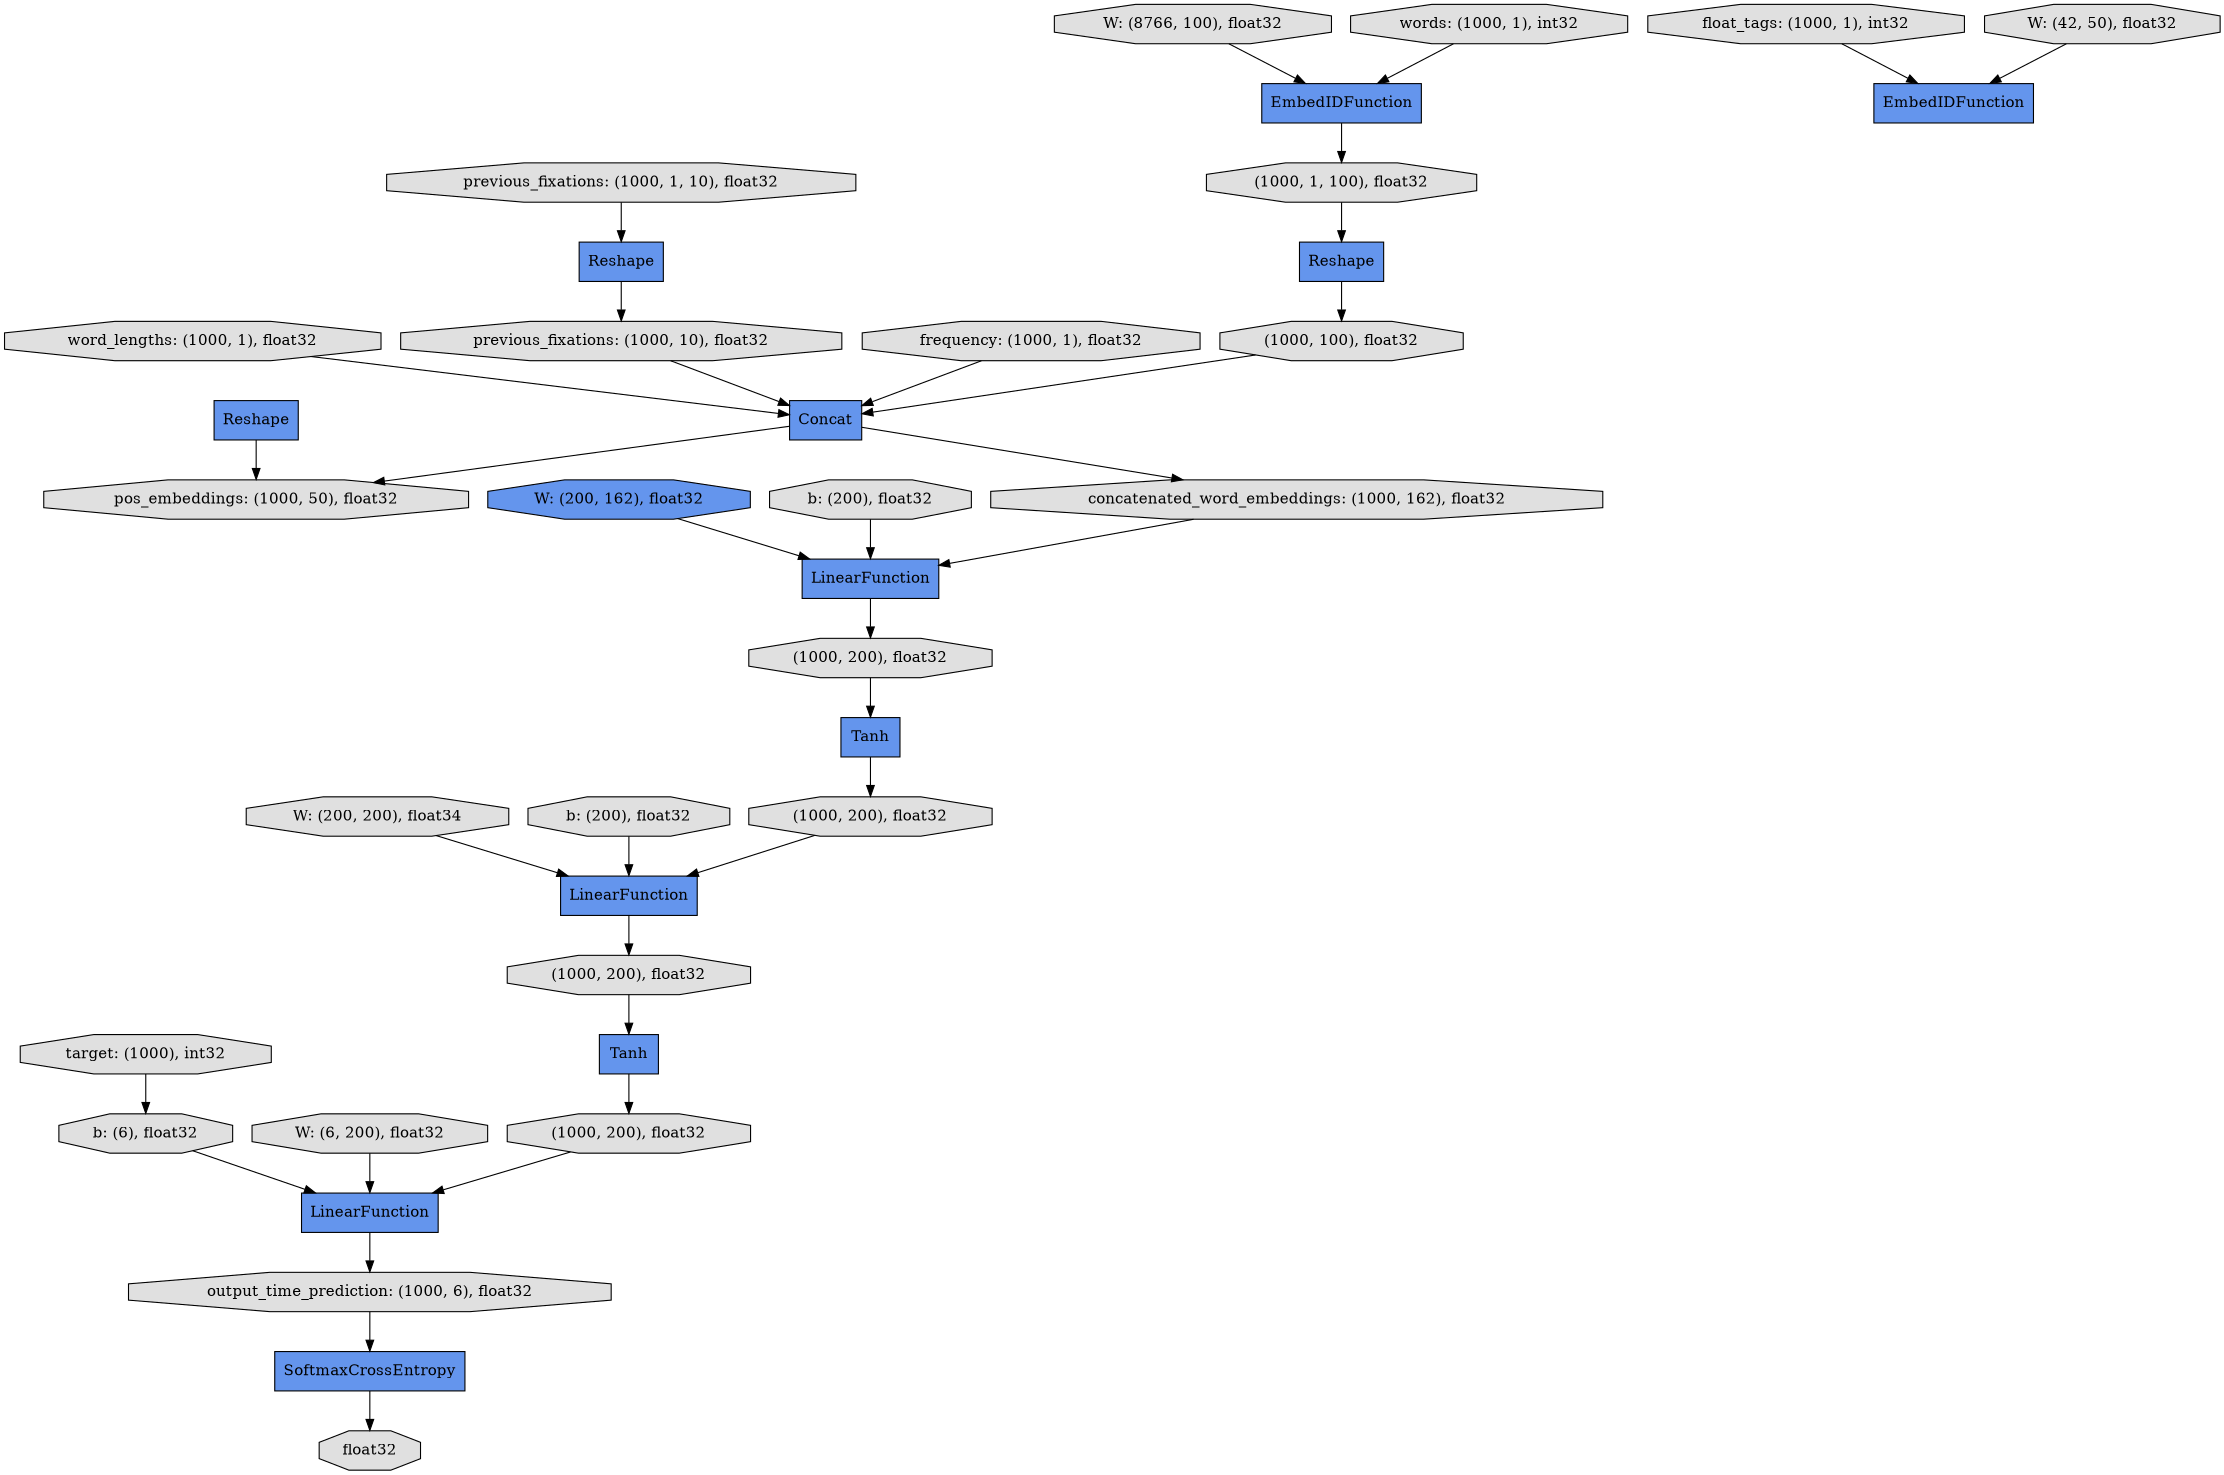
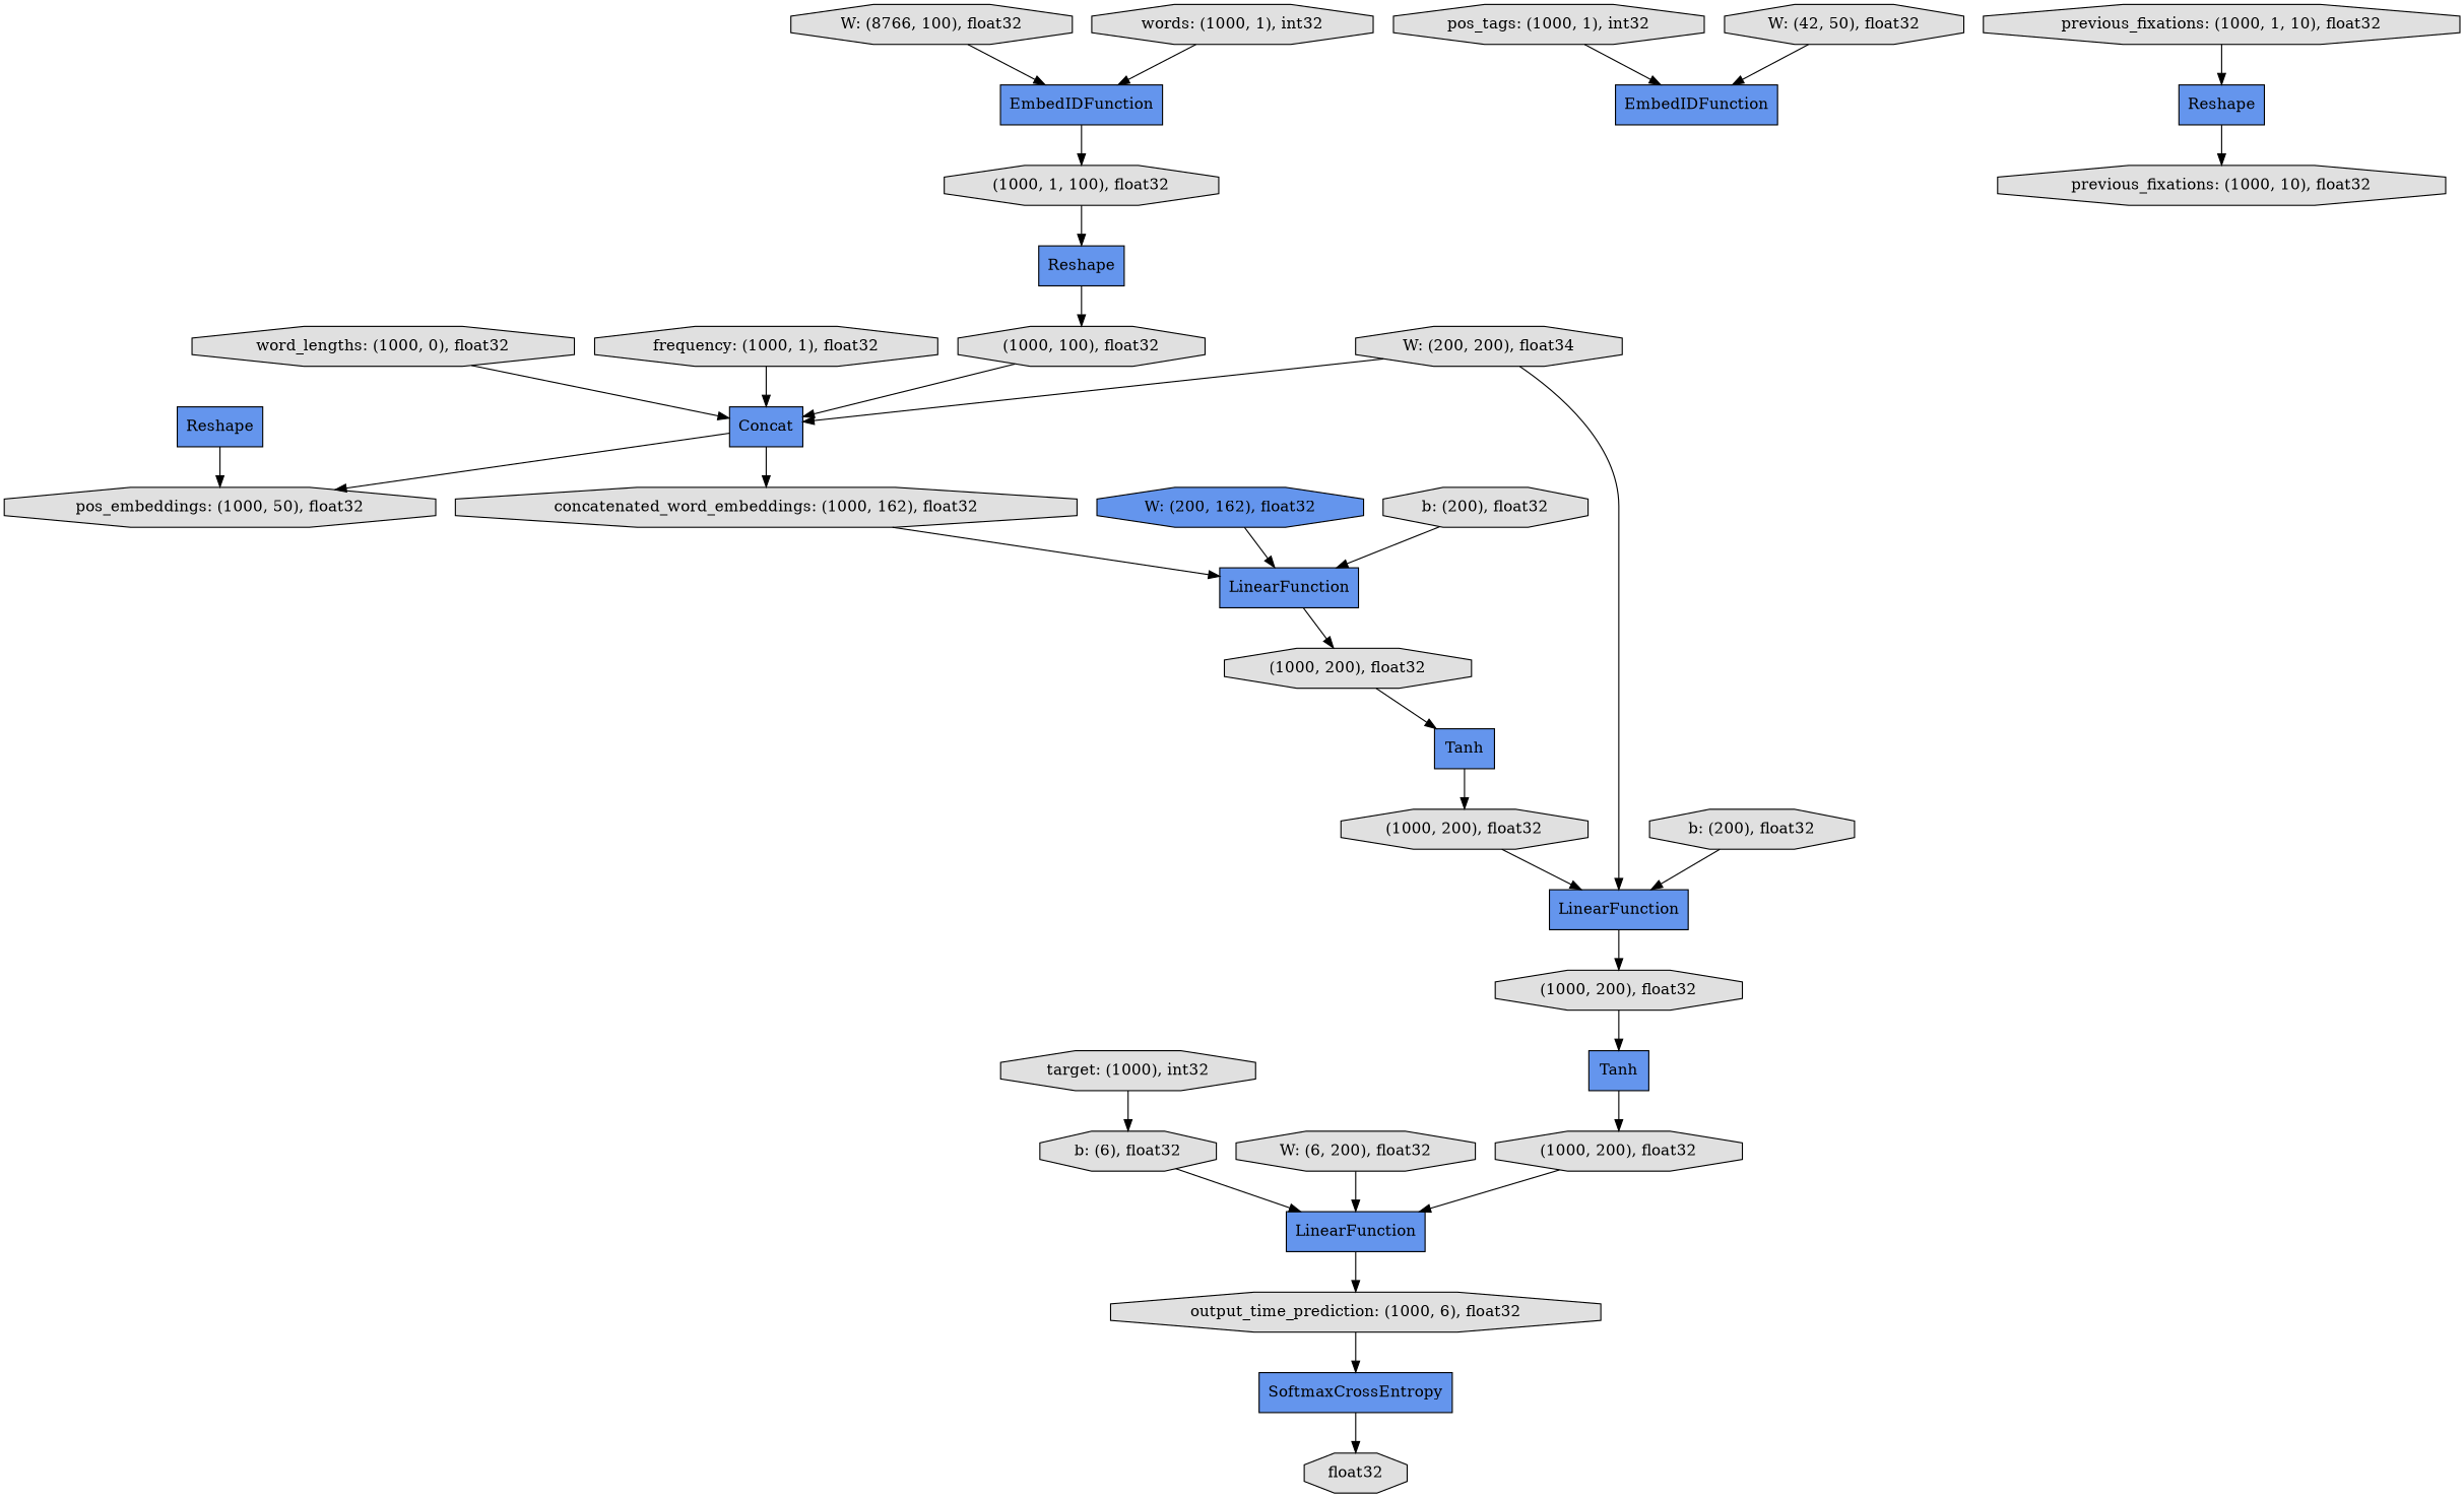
  digraph {
    rankdir=TB
    node [fillcolor="#E0E0E0" shape=octagon style=filled]
    n1 [label="(1000, 100), float32"]
    n2 [fillcolor="#6495ED" label=Concat shape=record]
    n3 [label="pos_embeddings: (1000, 50), float32"]
    n4 [label="concatenated_word_embeddings: (1000, 162), float32"]
-   n5 [label="float_tags: (1000, 1), int32"]
+   n5 [label="pos_tags: (1000, 1), int32"]
    n6 [fillcolor="#6495ED" label=EmbedIDFunction shape=record]
    n7 [label="(1000, 200), float32"]
    n8 [fillcolor="#6495ED" label=LinearFunction shape=record]
    n9 [label="output_time_prediction: (1000, 6), float32"]
    n10 [fillcolor="#6495ED" label=SoftmaxCrossEntropy shape=record]
    n11 [label=float32]
    n12 [fillcolor="#6495ED" label=Reshape shape=record]
    n13 [label="W: (8766, 100), float32"]
    n14 [fillcolor="#6495ED" label=EmbedIDFunction shape=record]
    n15 [label="(1000, 1, 100), float32"]
    n16 [label="(1000, 200), float32"]
    n17 [fillcolor="#6495ED" label=Tanh shape=record]
    n18 [label="(1000, 200), float32"]
    n19 [label="W: (42, 50), float32"]
    n20 [fillcolor="#6495ED" label="W: (200, 162), float32"]
    n21 [fillcolor="#6495ED" label=LinearFunction shape=record]
-   n22 [label="word_lengths: (1000, 1), float32"]
+   n22 [label="word_lengths: (1000, 0), float32"]
    n23 [fillcolor="#6495ED" label=LinearFunction shape=record]
    n24 [label="(1000, 200), float32"]
    n25 [fillcolor="#6495ED" label=Tanh shape=record]
    n26 [label="b: (200), float32"]
    n27 [label="previous_fixations: (1000, 1, 10), float32"]
    n28 [fillcolor="#6495ED" label=Reshape shape=record]
    n29 [label="previous_fixations: (1000, 10), float32"]
    n30 [label="W: (200, 200), float34"]
    n31 [label="frequency: (1000, 1), float32"]
    n32 [label="target: (1000), int32"]
    n33 [label="b: (6), float32"]
    n34 [label="b: (200), float32"]
    n35 [label="words: (1000, 1), int32"]
    n36 [fillcolor="#6495ED" label=Reshape shape=record]
    n37 [label="W: (6, 200), float32"]
    n1 -> n2
    n2 -> n3
    n2 -> n4
    n4 -> n21
    n5 -> n6
    n7 -> n8
    n8 -> n9
    n9 -> n10
    n10 -> n11
    n12 -> n3
    n13 -> n14
    n14 -> n15
    n15 -> n36
    n16 -> n17
    n17 -> n18
    n18 -> n23
    n19 -> n6
    n20 -> n21
    n21 -> n16
    n22 -> n2
    n23 -> n24
    n24 -> n25
    n25 -> n7
    n26 -> n21
    n27 -> n28
    n28 -> n29
-   n29 -> n2
+   n30 -> n2
    n30 -> n23
    n31 -> n2
    n32 -> n33
    n33 -> n8
    n34 -> n23
    n35 -> n14
    n36 -> n1
    n37 -> n8
  }
